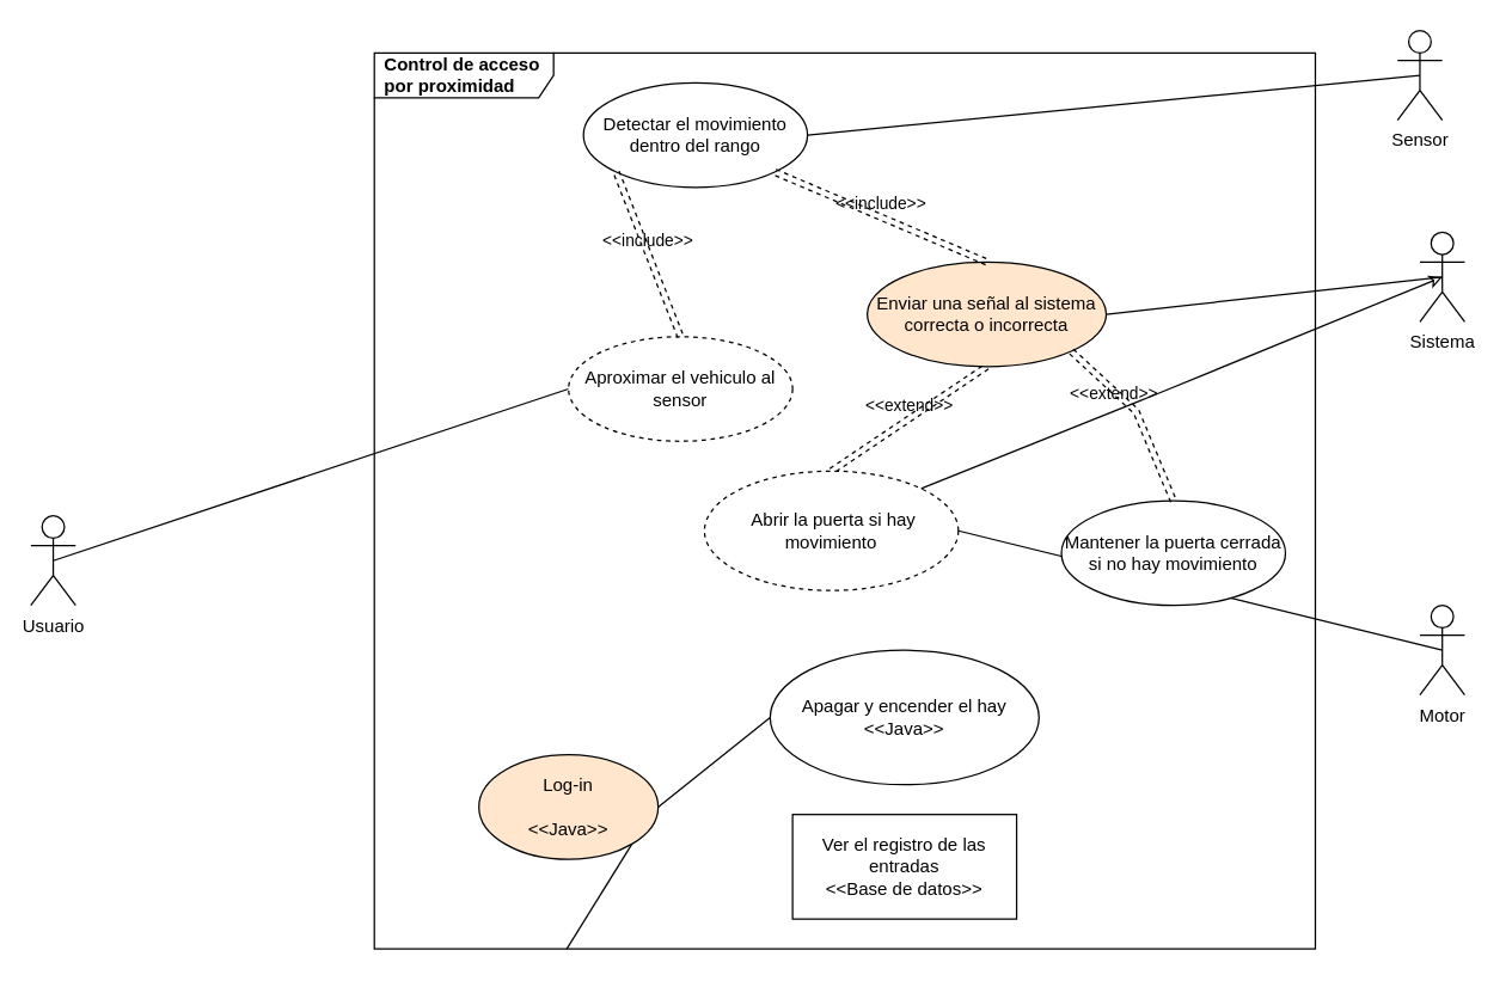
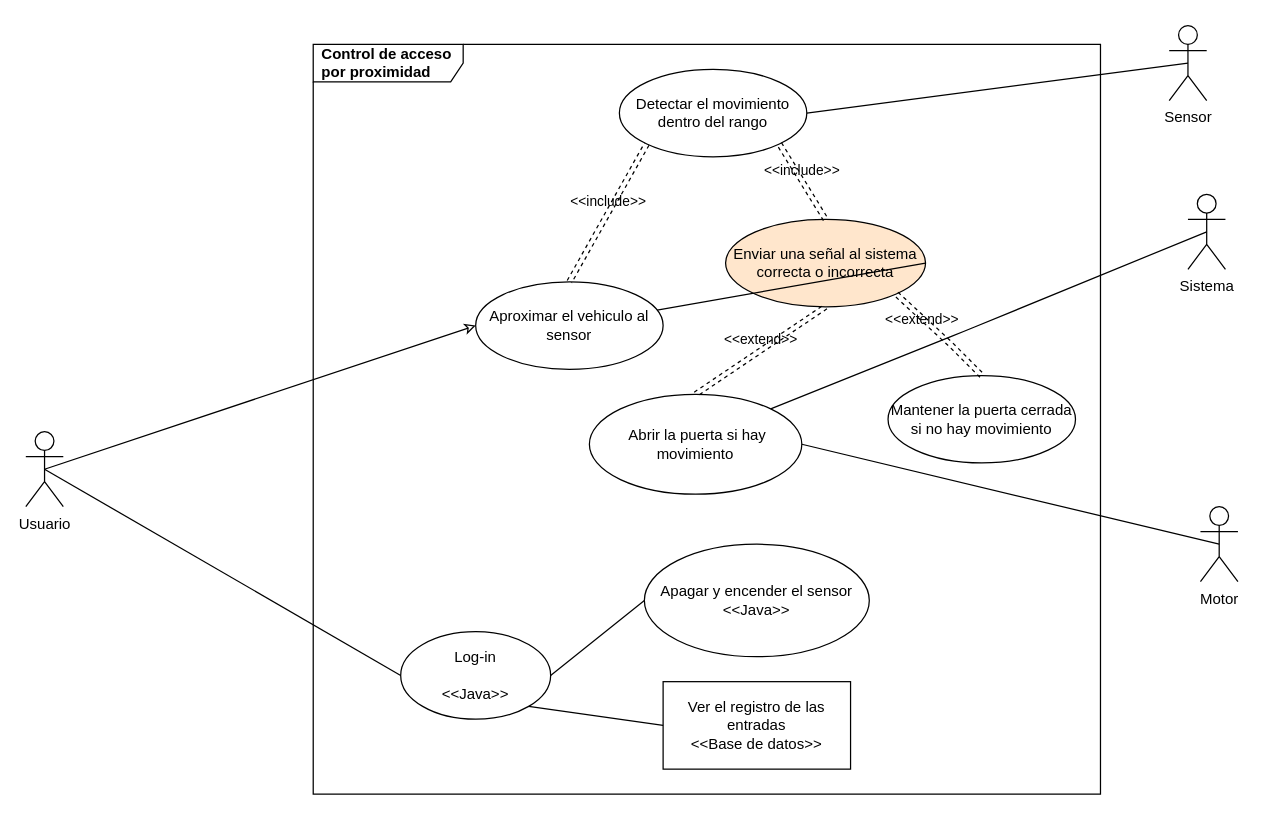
  <mxCell id="0" />
  <mxCell id="1" parent="0" />
  <mxCell id="2" value="Usuario" style="shape=umlActor;verticalLabelPosition=bottom;verticalAlign=top;html=1;" parent="1" vertex="1"><mxGeometry x="20" y="345" width="30" height="60" as="geometry" /></mxCell>
- <mxCell id="3" style="html=1;exitX=0.5;exitY=0.5;exitDx=0;exitDy=0;exitPerimeter=0;entryX=0;entryY=0.5;entryDx=0;entryDy=0;endArrow=none;endFill=0;" parent="1" source="2" target="7" edge="1"><mxGeometry relative="1" as="geometry" /></mxCell>
+ <mxCell id="3" style="html=1;exitX=0.5;exitY=0.5;exitDx=0;exitDy=0;exitPerimeter=0;entryX=0;entryY=0.5;entryDx=0;entryDy=0;endArrow=classic;endFill=0;" parent="1" source="2" target="7" edge="1"><mxGeometry relative="1" as="geometry" /></mxCell>
  <mxCell id="4" value="Sensor" style="shape=umlActor;verticalLabelPosition=bottom;verticalAlign=top;html=1;" parent="1" vertex="1"><mxGeometry x="935" y="20" width="30" height="60" as="geometry" /></mxCell>
  <mxCell id="5" value="Control de acceso por proximidad" style="shape=umlFrame;whiteSpace=wrap;html=1;width=120;height=30;boundedLbl=1;verticalAlign=middle;align=left;spacingLeft=5;fontStyle=1" parent="1" vertex="1"><mxGeometry x="250" y="35" width="630" height="600" as="geometry" /></mxCell>
  <mxCell id="6" value="Sistema" style="shape=umlActor;verticalLabelPosition=bottom;verticalAlign=top;html=1;" parent="1" vertex="1"><mxGeometry x="950" y="155" width="30" height="60" as="geometry" /></mxCell>
- <mxCell id="7" value="&lt;span style=&quot;&quot;&gt;Aproximar el vehiculo al sensor&lt;/span&gt;" style="ellipse;whiteSpace=wrap;html=1;dashed=1;" parent="1" vertex="1"><mxGeometry x="380" y="225" width="150" height="70" as="geometry" /></mxCell>
- <mxCell id="8" value="&lt;span style=&quot;&quot;&gt;Detectar el movimiento dentro del rango&lt;/span&gt;" style="ellipse;whiteSpace=wrap;html=1;" parent="1" vertex="1"><mxGeometry x="390" y="55" width="150" height="70" as="geometry" /></mxCell>
+ <mxCell id="7" value="&lt;span style=&quot;&quot;&gt;Aproximar el vehiculo al sensor&lt;/span&gt;" style="ellipse;whiteSpace=wrap;html=1;" parent="1" vertex="1"><mxGeometry x="380" y="225" width="150" height="70" as="geometry" /></mxCell>
+ <mxCell id="8" value="&lt;span style=&quot;&quot;&gt;Detectar el movimiento dentro del rango&lt;/span&gt;" style="ellipse;whiteSpace=wrap;html=1;" parent="1" vertex="1"><mxGeometry x="495" y="55" width="150" height="70" as="geometry" /></mxCell>
  <mxCell id="9" value="&lt;span style=&quot;&quot;&gt;Enviar una señal al sistema correcta o incorrecta&lt;/span&gt;" style="ellipse;whiteSpace=wrap;html=1;fillColor=#ffe6cc;" parent="1" vertex="1"><mxGeometry x="580" y="175" width="160" height="70" as="geometry" /></mxCell>
  <mxCell id="10" style="html=1;exitX=1;exitY=0.5;exitDx=0;exitDy=0;entryX=0.5;entryY=0.5;entryDx=0;entryDy=0;endArrow=none;endFill=0;entryPerimeter=0;" parent="1" source="8" target="4" edge="1"><mxGeometry relative="1" as="geometry"><mxPoint x="710" y="60" as="sourcePoint" /><mxPoint x="925" y="45" as="targetPoint" /></mxGeometry></mxCell>
- <mxCell id="11" value="Motor" style="shape=umlActor;verticalLabelPosition=bottom;verticalAlign=top;html=1;" parent="1" vertex="1"><mxGeometry x="950" y="405" width="30" height="60" as="geometry" /></mxCell>
+ <mxCell id="11" value="Motor" style="shape=umlActor;verticalLabelPosition=bottom;verticalAlign=top;html=1;" parent="1" vertex="1"><mxGeometry x="960" y="405" width="30" height="60" as="geometry" /></mxCell>
  <mxCell id="12" value="&amp;lt;&amp;lt;include&amp;gt;&amp;gt;" style="html=1;verticalAlign=bottom;labelBackgroundColor=none;endArrow=open;endFill=0;dashed=1;shape=link;entryX=0.5;entryY=0;entryDx=0;entryDy=0;exitX=0;exitY=1;exitDx=0;exitDy=0;" parent="1" source="8" target="7" edge="1"><mxGeometry width="160" relative="1" as="geometry"><mxPoint x="380" y="195" as="sourcePoint" /><mxPoint x="540" y="195" as="targetPoint" /></mxGeometry></mxCell>
  <mxCell id="13" value="&amp;lt;&amp;lt;include&amp;gt;&amp;gt;" style="html=1;verticalAlign=bottom;labelBackgroundColor=none;endArrow=open;endFill=0;dashed=1;shape=link;exitX=1;exitY=1;exitDx=0;exitDy=0;entryX=0.5;entryY=0;entryDx=0;entryDy=0;" parent="1" source="8" target="9" edge="1"><mxGeometry width="160" relative="1" as="geometry"><mxPoint x="580" y="275" as="sourcePoint" /><mxPoint x="740" y="275" as="targetPoint" /></mxGeometry></mxCell>
- <mxCell id="14" style="html=1;exitX=1;exitY=0.5;exitDx=0;exitDy=0;entryX=0.5;entryY=0.5;entryDx=0;entryDy=0;endArrow=none;endFill=0;entryPerimeter=0;" parent="1" source="9" target="6" edge="1"><mxGeometry relative="1" as="geometry"><mxPoint x="655" y="100" as="sourcePoint" /><mxPoint x="975" y="85" as="targetPoint" /></mxGeometry></mxCell>
- <mxCell id="15" value="&amp;nbsp;Abrir la puerta si hay movimiento" style="ellipse;whiteSpace=wrap;html=1;dashed=1;" parent="1" vertex="1"><mxGeometry x="471" y="315" width="170" height="80" as="geometry" /></mxCell>
+ <mxCell id="14" style="html=1;exitX=1;exitY=0.5;exitDx=0;exitDy=0;endArrow=none;endFill=0;" parent="1" source="9" target="7" edge="1"><mxGeometry relative="1" as="geometry"><mxPoint x="655" y="100" as="sourcePoint" /><mxPoint x="975" y="85" as="targetPoint" /></mxGeometry></mxCell>
+ <mxCell id="15" value="&amp;nbsp;Abrir la puerta si hay movimiento" style="ellipse;whiteSpace=wrap;html=1;" parent="1" vertex="1"><mxGeometry x="471" y="315" width="170" height="80" as="geometry" /></mxCell>
  <mxCell id="16" style="html=1;exitX=1;exitY=0.5;exitDx=0;exitDy=0;entryX=0.5;entryY=0.5;entryDx=0;entryDy=0;endArrow=none;endFill=0;entryPerimeter=0;" parent="1" source="15" target="11" edge="1"><mxGeometry relative="1" as="geometry"><mxPoint x="710" y="377.5" as="sourcePoint" /><mxPoint x="935" y="432.5" as="targetPoint" /></mxGeometry></mxCell>
  <mxCell id="17" value="&amp;lt;&amp;lt;extend&amp;gt;&amp;gt;" style="html=1;verticalAlign=bottom;labelBackgroundColor=none;endArrow=open;endFill=0;dashed=1;shape=link;exitX=0.5;exitY=1;exitDx=0;exitDy=0;entryX=0.5;entryY=0;entryDx=0;entryDy=0;" parent="1" source="9" target="15" edge="1"><mxGeometry width="160" relative="1" as="geometry"><mxPoint x="680" y="305" as="sourcePoint" /><mxPoint x="840" y="305" as="targetPoint" /></mxGeometry></mxCell>
- <mxCell id="18" value="&lt;span style=&quot;&quot;&gt;Mantener la puerta cerrada si no hay movimiento&lt;/span&gt;" style="ellipse;whiteSpace=wrap;html=1;" vertex="1" parent="1"><mxGeometry x="710" y="335" width="150" height="70" as="geometry" /></mxCell>
+ <mxCell id="18" value="&lt;span style=&quot;&quot;&gt;Mantener la puerta cerrada si no hay movimiento&lt;/span&gt;" style="ellipse;whiteSpace=wrap;html=1;" vertex="1" parent="1"><mxGeometry x="710" y="300" width="150" height="70" as="geometry" /></mxCell>
  <mxCell id="19" value="&amp;lt;&amp;lt;extend&amp;gt;&amp;gt;" style="html=1;verticalAlign=bottom;labelBackgroundColor=none;endArrow=open;endFill=0;dashed=1;shape=link;exitX=1;exitY=1;exitDx=0;exitDy=0;entryX=0.5;entryY=0;entryDx=0;entryDy=0;" edge="1" parent="1" source="9" target="18"><mxGeometry x="-0.255" y="-8" width="160" relative="1" as="geometry"><mxPoint x="670" y="265" as="sourcePoint" /><mxPoint x="495" y="335" as="targetPoint" /><Array as="points"><mxPoint x="760" y="275" /></Array><mxPoint as="offset" /></mxGeometry></mxCell>
- <mxCell id="20" style="html=1;exitX=1;exitY=0;exitDx=0;exitDy=0;endArrow=classic;endFill=0;entryX=0.5;entryY=0.5;entryDx=0;entryDy=0;entryPerimeter=0;" edge="1" parent="1" source="15" target="6"><mxGeometry relative="1" as="geometry"><mxPoint x="750" y="230" as="sourcePoint" /><mxPoint x="950" y="155" as="targetPoint" /><Array as="points"><mxPoint x="770" y="265" /></Array></mxGeometry></mxCell>
- <mxCell id="21" value="&lt;span style=&quot;&quot;&gt;Log-in&lt;br&gt;&lt;br&gt;&amp;lt;&amp;lt;Java&amp;gt;&amp;gt;&lt;br&gt;&lt;/span&gt;" style="ellipse;whiteSpace=wrap;html=1;fillColor=#ffe6cc;" vertex="1" parent="1"><mxGeometry x="320" y="505" width="120" height="70" as="geometry" /></mxCell>
+ <mxCell id="20" style="html=1;exitX=1;exitY=0;exitDx=0;exitDy=0;endArrow=none;endFill=0;entryX=0.5;entryY=0.5;entryDx=0;entryDy=0;entryPerimeter=0;" edge="1" parent="1" source="15" target="6"><mxGeometry relative="1" as="geometry"><mxPoint x="750" y="230" as="sourcePoint" /><mxPoint x="950" y="155" as="targetPoint" /><Array as="points"><mxPoint x="770" y="265" /></Array></mxGeometry></mxCell>
+ <mxCell id="21" value="&lt;span style=&quot;&quot;&gt;Log-in&lt;br&gt;&lt;br&gt;&amp;lt;&amp;lt;Java&amp;gt;&amp;gt;&lt;br&gt;&lt;/span&gt;" style="ellipse;whiteSpace=wrap;html=1;" vertex="1" parent="1"><mxGeometry x="320" y="505" width="120" height="70" as="geometry" /></mxCell>
+ <mxCell id="22" style="html=1;exitX=0.5;exitY=0.5;exitDx=0;exitDy=0;exitPerimeter=0;entryX=0;entryY=0.5;entryDx=0;entryDy=0;endArrow=none;endFill=0;" edge="1" parent="1" source="2" target="21"><mxGeometry relative="1" as="geometry"><mxPoint x="165" y="435" as="sourcePoint" /><mxPoint x="390" y="270" as="targetPoint" /></mxGeometry></mxCell>
  <mxCell id="23" value="Ver el registro de las entradas&lt;br&gt;&amp;lt;&amp;lt;Base de datos&amp;gt;&amp;gt;" style="whiteSpace=wrap;html=1;rounded=0;" vertex="1" parent="1"><mxGeometry x="530" y="545" width="150" height="70" as="geometry" /></mxCell>
- <mxCell id="24" value="&lt;span style=&quot;&quot;&gt;Apagar y encender el hay&lt;br&gt;&amp;lt;&amp;lt;Java&amp;gt;&amp;gt;&lt;br&gt;&lt;/span&gt;" style="ellipse;whiteSpace=wrap;html=1;" vertex="1" parent="1"><mxGeometry x="515" y="435" width="180" height="90" as="geometry" /></mxCell>
+ <mxCell id="24" value="&lt;span style=&quot;&quot;&gt;Apagar y encender el sensor&lt;br&gt;&amp;lt;&amp;lt;Java&amp;gt;&amp;gt;&lt;br&gt;&lt;/span&gt;" style="ellipse;whiteSpace=wrap;html=1;" vertex="1" parent="1"><mxGeometry x="515" y="435" width="180" height="90" as="geometry" /></mxCell>
  <mxCell id="25" style="html=1;exitX=1;exitY=0.5;exitDx=0;exitDy=0;entryX=0;entryY=0.5;entryDx=0;entryDy=0;endArrow=none;endFill=0;" edge="1" parent="1" source="21" target="24"><mxGeometry relative="1" as="geometry"><mxPoint x="175" y="285" as="sourcePoint" /><mxPoint x="390" y="270" as="targetPoint" /></mxGeometry></mxCell>
- <mxCell id="26" style="html=1;exitX=1;exitY=1;exitDx=0;exitDy=0;endArrow=none;endFill=0;" edge="1" parent="1" source="21" target="5"><mxGeometry relative="1" as="geometry"><mxPoint x="450" y="480" as="sourcePoint" /><mxPoint x="520" y="510" as="targetPoint" /></mxGeometry></mxCell>
+ <mxCell id="26" style="html=1;exitX=1;exitY=1;exitDx=0;exitDy=0;entryX=0;entryY=0.5;entryDx=0;entryDy=0;endArrow=none;endFill=0;" edge="1" parent="1" source="21" target="23"><mxGeometry relative="1" as="geometry"><mxPoint x="450" y="480" as="sourcePoint" /><mxPoint x="520" y="510" as="targetPoint" /></mxGeometry></mxCell>
